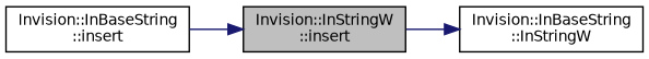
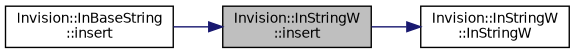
  digraph {
    rankdir=LR
    node [color=black fillcolor=white fontname=Helvetica fontsize=10 shape=record style=filled]
    edge [color=midnightblue fontname=Helvetica fontsize=10 labelfontname=Helvetica labelfontsize=10 style=solid]
    n1 [fillcolor=grey75 fontcolor=black height=0.2 label="Invision::InStringW\l::insert" width=0.4]
-   n2 [height=0.2 label="Invision::InBaseString\l::InStringW" width=0.4]
+   n2 [height=0.2 label="Invision::InStringW\l::InStringW" width=0.4]
    n3 [height=0.2 label="Invision::InBaseString\l::insert" width=0.4]
    n1 -> n2
    n3 -> n1
  }
